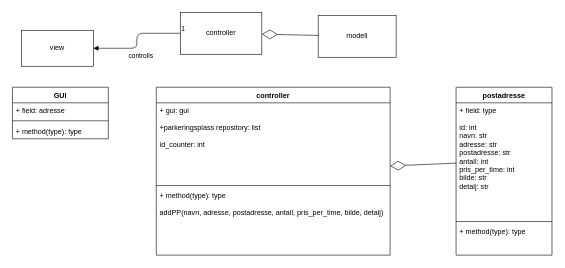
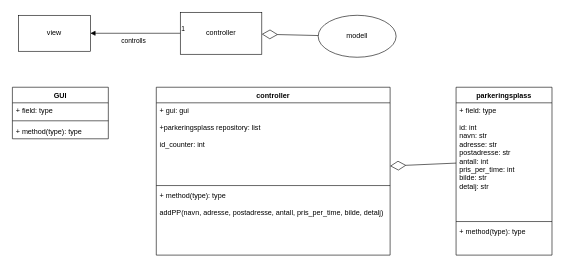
  <mxCell id="0" />
  <mxCell id="1" parent="0" />
- <mxCell id="2" value="view" style="rounded=0;whiteSpace=wrap;html=1;" parent="1" vertex="1"><mxGeometry x="35" y="50" width="120" height="60" as="geometry" /></mxCell>
+ <mxCell id="2" value="view" style="rounded=0;whiteSpace=wrap;html=1;" parent="1" vertex="1"><mxGeometry x="30" y="25" width="120" height="60" as="geometry" /></mxCell>
  <mxCell id="3" value="controller" style="rounded=0;whiteSpace=wrap;html=1;" parent="1" vertex="1"><mxGeometry x="300" y="20" width="136" height="70" as="geometry" /></mxCell>
- <mxCell id="4" value="modell" style="rounded=0;whiteSpace=wrap;html=1;" parent="1" vertex="1"><mxGeometry x="530" y="25" width="130" height="70" as="geometry" /></mxCell>
+ <mxCell id="4" value="modell" style="ellipse;whiteSpace=wrap;html=1;" parent="1" vertex="1"><mxGeometry x="530" y="25" width="130" height="70" as="geometry" /></mxCell>
  <mxCell id="5" value="controlls" style="endArrow=block;endFill=1;html=1;edgeStyle=orthogonalEdgeStyle;align=left;verticalAlign=top;" parent="1" source="3" target="2" edge="1"><mxGeometry x="0.333" relative="1" as="geometry"><mxPoint x="230" y="35" as="sourcePoint" /><mxPoint x="470" y="275" as="targetPoint" /><mxPoint as="offset" /></mxGeometry></mxCell>
  <mxCell id="6" value="1" style="edgeLabel;resizable=0;html=1;align=left;verticalAlign=bottom;" parent="5" connectable="0" vertex="1"><mxGeometry x="-1" relative="1" as="geometry" /></mxCell>
  <mxCell id="7" value="" style="endArrow=diamondThin;endFill=0;endSize=24;html=1;" parent="1" source="4" target="3" edge="1"><mxGeometry width="160" relative="1" as="geometry"><mxPoint x="310" y="275" as="sourcePoint" /><mxPoint x="470" y="275" as="targetPoint" /></mxGeometry></mxCell>
- <mxCell id="8" value="postadresse" style="swimlane;fontStyle=1;align=center;verticalAlign=top;childLayout=stackLayout;horizontal=1;startSize=26;horizontalStack=0;resizeParent=1;resizeParentMax=0;resizeLast=0;collapsible=1;marginBottom=0;" parent="1" vertex="1"><mxGeometry x="760" y="145" width="160" height="280" as="geometry" /></mxCell>
+ <mxCell id="8" value="parkeringsplass" style="swimlane;fontStyle=1;align=center;verticalAlign=top;childLayout=stackLayout;horizontal=1;startSize=26;horizontalStack=0;resizeParent=1;resizeParentMax=0;resizeLast=0;collapsible=1;marginBottom=0;" parent="1" vertex="1"><mxGeometry x="760" y="145" width="160" height="280" as="geometry" /></mxCell>
  <mxCell id="9" value="+ field: type&#10;&#10;id: int&#10;navn: str&#10;adresse: str&#10;postadresse: str&#10;antall: int&#10;pris_per_time: int&#10;bilde: str&#10;detalj: str&#10;" style="text;strokeColor=none;fillColor=none;align=left;verticalAlign=top;spacingLeft=4;spacingRight=4;overflow=hidden;rotatable=0;points=[[0,0.5],[1,0.5]];portConstraint=eastwest;" parent="8" vertex="1"><mxGeometry y="26" width="160" height="194" as="geometry" /></mxCell>
  <mxCell id="10" value="" style="line;strokeWidth=1;fillColor=none;align=left;verticalAlign=middle;spacingTop=-1;spacingLeft=3;spacingRight=3;rotatable=0;labelPosition=right;points=[];portConstraint=eastwest;" parent="8" vertex="1"><mxGeometry y="220" width="160" height="8" as="geometry" /></mxCell>
  <mxCell id="11" value="+ method(type): type" style="text;strokeColor=none;fillColor=none;align=left;verticalAlign=top;spacingLeft=4;spacingRight=4;overflow=hidden;rotatable=0;points=[[0,0.5],[1,0.5]];portConstraint=eastwest;" parent="8" vertex="1"><mxGeometry y="228" width="160" height="52" as="geometry" /></mxCell>
  <mxCell id="12" value="" style="endArrow=diamondThin;endFill=0;endSize=24;html=1;" edge="1" parent="1" source="9" target="13"><mxGeometry width="160" relative="1" as="geometry"><mxPoint x="400" y="215" as="sourcePoint" /><mxPoint x="560" y="215" as="targetPoint" /></mxGeometry></mxCell>
  <mxCell id="13" value="controller" style="swimlane;fontStyle=1;align=center;verticalAlign=top;childLayout=stackLayout;horizontal=1;startSize=26;horizontalStack=0;resizeParent=1;resizeParentMax=0;resizeLast=0;collapsible=1;marginBottom=0;" parent="1" vertex="1"><mxGeometry x="260" y="145" width="390" height="280" as="geometry" /></mxCell>
  <mxCell id="14" value="+ gui: gui&#10;&#10;+parkeringsplass repository: list&#10;&#10;id_counter: int " style="text;strokeColor=none;fillColor=none;align=left;verticalAlign=top;spacingLeft=4;spacingRight=4;overflow=hidden;rotatable=0;points=[[0,0.5],[1,0.5]];portConstraint=eastwest;" parent="13" vertex="1"><mxGeometry y="26" width="390" height="134" as="geometry" /></mxCell>
  <mxCell id="15" value="" style="line;strokeWidth=1;fillColor=none;align=left;verticalAlign=middle;spacingTop=-1;spacingLeft=3;spacingRight=3;rotatable=0;labelPosition=right;points=[];portConstraint=eastwest;" parent="13" vertex="1"><mxGeometry y="160" width="390" height="8" as="geometry" /></mxCell>
  <mxCell id="16" value="+ method(type): type&#10;&#10;addPP(navn, adresse, postadresse, antall, pris_per_time, bilde, detalj)&#10;&#10;" style="text;strokeColor=none;fillColor=none;align=left;verticalAlign=top;spacingLeft=4;spacingRight=4;overflow=hidden;rotatable=0;points=[[0,0.5],[1,0.5]];portConstraint=eastwest;" parent="13" vertex="1"><mxGeometry y="168" width="390" height="112" as="geometry" /></mxCell>
  <mxCell id="17" value="GUI" style="swimlane;fontStyle=1;align=center;verticalAlign=top;childLayout=stackLayout;horizontal=1;startSize=26;horizontalStack=0;resizeParent=1;resizeParentMax=0;resizeLast=0;collapsible=1;marginBottom=0;" parent="1" vertex="1"><mxGeometry x="20" y="145" width="160" height="86" as="geometry" /></mxCell>
- <mxCell id="18" value="+ field: adresse" style="text;strokeColor=none;fillColor=none;align=left;verticalAlign=top;spacingLeft=4;spacingRight=4;overflow=hidden;rotatable=0;points=[[0,0.5],[1,0.5]];portConstraint=eastwest;" parent="17" vertex="1"><mxGeometry y="26" width="160" height="26" as="geometry" /></mxCell>
+ <mxCell id="18" value="+ field: type" style="text;strokeColor=none;fillColor=none;align=left;verticalAlign=top;spacingLeft=4;spacingRight=4;overflow=hidden;rotatable=0;points=[[0,0.5],[1,0.5]];portConstraint=eastwest;" parent="17" vertex="1"><mxGeometry y="26" width="160" height="26" as="geometry" /></mxCell>
  <mxCell id="19" value="" style="line;strokeWidth=1;fillColor=none;align=left;verticalAlign=middle;spacingTop=-1;spacingLeft=3;spacingRight=3;rotatable=0;labelPosition=right;points=[];portConstraint=eastwest;" parent="17" vertex="1"><mxGeometry y="52" width="160" height="8" as="geometry" /></mxCell>
  <mxCell id="20" value="+ method(type): type" style="text;strokeColor=none;fillColor=none;align=left;verticalAlign=top;spacingLeft=4;spacingRight=4;overflow=hidden;rotatable=0;points=[[0,0.5],[1,0.5]];portConstraint=eastwest;" parent="17" vertex="1"><mxGeometry y="60" width="160" height="26" as="geometry" /></mxCell>
